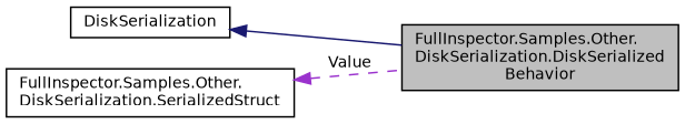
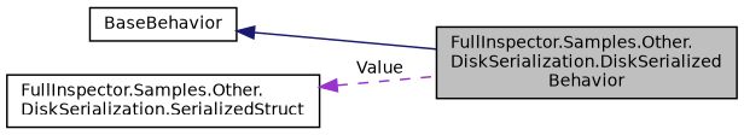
  digraph {
    rankdir=LR
    node [color=black fillcolor=white fontname=Helvetica fontsize=10 shape=record style=filled]
    edge [dir=back fontname=Helvetica fontsize=10 labelfontname=Helvetica labelfontsize=10]
    n1 [fillcolor=grey75 fontcolor=black height=0.2 label="FullInspector.Samples.Other.\lDiskSerialization.DiskSerialized\lBehavior" width=0.4]
-   n2 [height=0.2 label=DiskSerialization width=0.4]
+   n2 [height=0.2 label=BaseBehavior width=0.4]
    n3 [height=0.2 label="FullInspector.Samples.Other.\lDiskSerialization.SerializedStruct" width=0.4]
    n2 -> n1 [color=midnightblue style=solid]
    n3 -> n1 [color=darkorchid3 label=" Value" style=dashed]
  }
